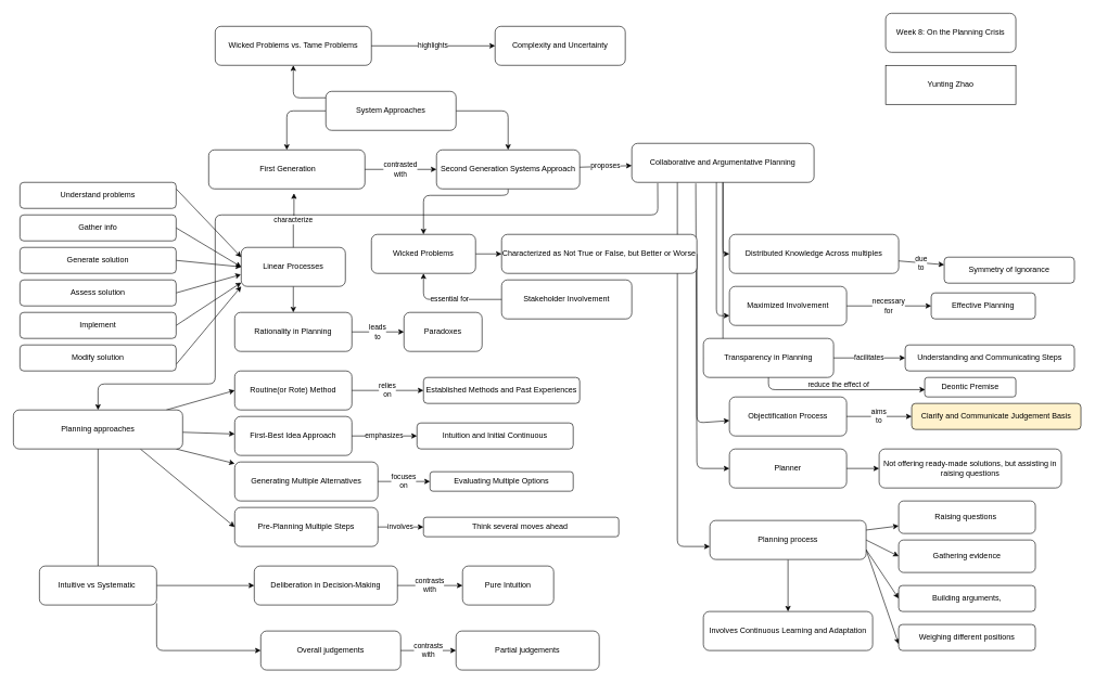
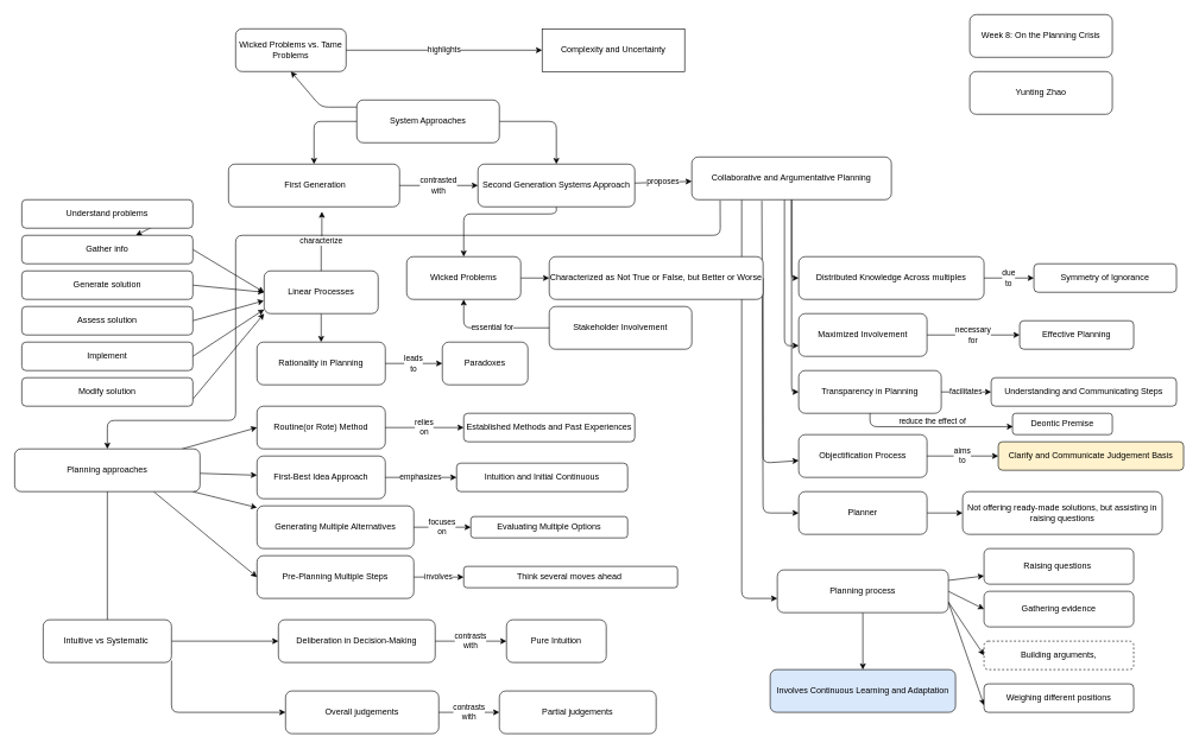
  <mxCell id="0" />
  <mxCell id="1" parent="0" />
  <mxCell id="2" value="Routine(or Rote) Method" style="rounded=1;whiteSpace=wrap;html=1;" vertex="1" parent="1"><mxGeometry x="360" y="570" width="180" height="60" as="geometry" /></mxCell>
  <mxCell id="3" value="Established Methods and Past Experiences" style="rounded=1;whiteSpace=wrap;html=1;" vertex="1" parent="1"><mxGeometry x="650" y="580" width="240" height="40" as="geometry" /></mxCell>
  <mxCell id="4" value="First-Best Idea Approach" style="rounded=1;whiteSpace=wrap;html=1;" vertex="1" parent="1"><mxGeometry x="360" y="640" width="180" height="60" as="geometry" /></mxCell>
  <mxCell id="5" value="Intuition and Initial Continuous" style="rounded=1;whiteSpace=wrap;html=1;" vertex="1" parent="1"><mxGeometry x="640" y="650" width="240" height="40" as="geometry" /></mxCell>
  <mxCell id="6" value="Generating Multiple Alternatives" style="rounded=1;whiteSpace=wrap;html=1;" vertex="1" parent="1"><mxGeometry x="360" y="710" width="220" height="60" as="geometry" /></mxCell>
  <mxCell id="7" value="Evaluating Multiple Options" style="rounded=1;whiteSpace=wrap;html=1;" vertex="1" parent="1"><mxGeometry x="660" y="725" width="220" height="30" as="geometry" /></mxCell>
  <mxCell id="8" value="relies on" style="rounded=1;whiteSpace=wrap;html=1;;" edge="1" parent="1" source="2" target="3"><mxGeometry relative="1" as="geometry" /></mxCell>
  <mxCell id="9" value="emphasizes" style="rounded=1;whiteSpace=wrap;html=1;;" edge="1" parent="1" source="4" target="5"><mxGeometry relative="1" as="geometry" /></mxCell>
  <mxCell id="10" value="focuses on" style="rounded=1;whiteSpace=wrap;html=1;;" edge="1" parent="1" source="6" target="7"><mxGeometry relative="1" as="geometry" /></mxCell>
  <mxCell id="11" value="Pre-Planning Multiple Steps" style="rounded=1;whiteSpace=wrap;html=1;" vertex="1" parent="1"><mxGeometry x="360" y="780" width="220" height="60" as="geometry" /></mxCell>
  <mxCell id="12" value="Think several moves ahead&amp;nbsp;" style="rounded=1;whiteSpace=wrap;html=1;" vertex="1" parent="1"><mxGeometry x="650" y="795" width="300" height="30" as="geometry" /></mxCell>
  <mxCell id="13" style="edgeStyle=none;html=1;entryX=0.5;entryY=0;entryDx=0;entryDy=0;exitX=0.5;exitY=1;exitDx=0;exitDy=0;" edge="1" parent="1" source="14" target="24"><mxGeometry relative="1" as="geometry"><mxPoint x="770" y="300" as="sourcePoint" /><Array as="points"><mxPoint x="780" y="300" /><mxPoint x="650" y="300" /></Array></mxGeometry></mxCell>
  <mxCell id="14" value="Second Generation Systems Approach" style="rounded=1;whiteSpace=wrap;html=1;" vertex="1" parent="1"><mxGeometry x="670" y="230" width="220" height="60" as="geometry" /></mxCell>
  <mxCell id="15" style="edgeStyle=none;html=1;entryX=0;entryY=0.75;entryDx=0;entryDy=0;" edge="1" parent="1" target="97"><mxGeometry relative="1" as="geometry"><mxPoint x="1100" y="270" as="sourcePoint" /><Array as="points"><mxPoint x="1100" y="485" /></Array></mxGeometry></mxCell>
  <mxCell id="16" style="edgeStyle=none;html=1;exitX=0.351;exitY=1.026;exitDx=0;exitDy=0;entryX=0;entryY=0.5;entryDx=0;entryDy=0;exitPerimeter=0;" edge="1" parent="1" source="20" target="81"><mxGeometry relative="1" as="geometry"><Array as="points"><mxPoint x="1070" y="720" /></Array></mxGeometry></mxCell>
  <mxCell id="17" style="edgeStyle=none;html=1;exitX=0.25;exitY=1;exitDx=0;exitDy=0;entryX=0;entryY=0.667;entryDx=0;entryDy=0;entryPerimeter=0;" edge="1" parent="1" source="20" target="77"><mxGeometry relative="1" as="geometry"><Array as="points"><mxPoint x="1040" y="840" /></Array></mxGeometry></mxCell>
  <mxCell id="18" style="edgeStyle=none;html=1;exitX=0.142;exitY=1.02;exitDx=0;exitDy=0;exitPerimeter=0;entryX=0.5;entryY=0;entryDx=0;entryDy=0;" edge="1" parent="1" source="20" target="42"><mxGeometry relative="1" as="geometry"><mxPoint x="220" y="650" as="targetPoint" /><Array as="points"><mxPoint x="1010" y="330" /><mxPoint x="330" y="330" /><mxPoint x="330" y="590" /><mxPoint x="150" y="590" /></Array></mxGeometry></mxCell>
  <mxCell id="19" style="edgeStyle=none;html=1;exitX=0.5;exitY=1;exitDx=0;exitDy=0;entryX=0;entryY=0.5;entryDx=0;entryDy=0;" edge="1" parent="1" source="20" target="30"><mxGeometry relative="1" as="geometry"><Array as="points"><mxPoint x="1110" y="550" /></Array></mxGeometry></mxCell>
  <mxCell id="20" value="Collaborative and Argumentative Planning" style="rounded=1;whiteSpace=wrap;html=1;" vertex="1" parent="1"><mxGeometry x="970" y="220" width="280" height="60" as="geometry" /></mxCell>
  <mxCell id="21" value="involves" style="rounded=1;whiteSpace=wrap;html=1;;" edge="1" parent="1" source="11" target="12"><mxGeometry relative="1" as="geometry" /></mxCell>
  <mxCell id="22" value="proposes" style="rounded=1;whiteSpace=wrap;html=1;;" edge="1" parent="1" source="14" target="20"><mxGeometry relative="1" as="geometry" /></mxCell>
  <mxCell id="23" style="edgeStyle=none;html=1;exitX=1;exitY=0.5;exitDx=0;exitDy=0;entryX=0;entryY=0.5;entryDx=0;entryDy=0;" edge="1" parent="1" source="24" target="71"><mxGeometry relative="1" as="geometry" /></mxCell>
  <mxCell id="24" value="Wicked Problems" style="rounded=1;whiteSpace=wrap;html=1;" vertex="1" parent="1"><mxGeometry x="570" y="360" width="160" height="60" as="geometry" /></mxCell>
  <mxCell id="25" value="Distributed Knowledge Across multiples" style="rounded=1;whiteSpace=wrap;html=1;" vertex="1" parent="1"><mxGeometry x="1120" y="360" width="260" height="60" as="geometry" /></mxCell>
- <mxCell id="26" value="Symmetry of Ignorance" style="rounded=1;whiteSpace=wrap;html=1;" vertex="1" parent="1"><mxGeometry x="1450" y="395" width="200" height="40" as="geometry" /></mxCell>
+ <mxCell id="26" value="Symmetry of Ignorance" style="rounded=1;whiteSpace=wrap;html=1;" vertex="1" parent="1"><mxGeometry x="1450" y="370" width="200" height="40" as="geometry" /></mxCell>
  <mxCell id="27" value="" style="edgeStyle=orthogonalEdgeStyle;rounded=1;html=1;exitX=0.5;exitY=1;exitDx=0;exitDy=0;entryX=0;entryY=0.5;entryDx=0;entryDy=0;" edge="1" parent="1" source="20" target="25"><mxGeometry relative="1" as="geometry"><Array as="points"><mxPoint x="1110" y="390" /></Array><mxPoint as="offset" /></mxGeometry></mxCell>
  <mxCell id="28" value="due to" style="rounded=1;whiteSpace=wrap;html=1;;" edge="1" parent="1" source="25" target="26"><mxGeometry relative="1" as="geometry"><mxPoint x="1910" y="390" as="sourcePoint" /><mxPoint x="1710" y="390" as="targetPoint" /><Array as="points" /><mxPoint as="offset" /></mxGeometry></mxCell>
  <mxCell id="29" value="Effective Planning" style="rounded=1;whiteSpace=wrap;html=1;" vertex="1" parent="1"><mxGeometry x="1430" y="450" width="160" height="40" as="geometry" /></mxCell>
- <mxCell id="30" value="Transparency in Planning" style="rounded=1;whiteSpace=wrap;html=1;" vertex="1" parent="1"><mxGeometry x="1080" y="520" width="200" height="60" as="geometry" /></mxCell>
+ <mxCell id="30" value="Transparency in Planning" style="rounded=1;whiteSpace=wrap;html=1;" vertex="1" parent="1"><mxGeometry x="1120" y="520" width="200" height="60" as="geometry" /></mxCell>
  <mxCell id="31" value="Understanding and Communicating Steps" style="rounded=1;whiteSpace=wrap;html=1;" vertex="1" parent="1"><mxGeometry x="1390" y="530" width="260" height="40" as="geometry" /></mxCell>
  <mxCell id="32" value="necessary for" style="rounded=1;whiteSpace=wrap;html=1;;" edge="1" parent="1" source="97" target="29"><mxGeometry relative="1" as="geometry" /></mxCell>
  <mxCell id="33" value="facilitates" style="rounded=1;whiteSpace=wrap;html=1;;" edge="1" parent="1" source="30" target="31"><mxGeometry relative="1" as="geometry" /></mxCell>
  <mxCell id="34" value="Deontic Premise" style="rounded=1;whiteSpace=wrap;html=1;" vertex="1" parent="1"><mxGeometry x="1420" y="580" width="140" height="30" as="geometry" /></mxCell>
  <mxCell id="35" value="Objectification Process" style="rounded=1;whiteSpace=wrap;html=1;" vertex="1" parent="1"><mxGeometry x="1120" y="610" width="180" height="60" as="geometry" /></mxCell>
  <mxCell id="36" value="Clarify and Communicate Judgement Basis" style="rounded=1;whiteSpace=wrap;html=1;fillColor=#fff2cc;" vertex="1" parent="1"><mxGeometry x="1400" y="620" width="260" height="40" as="geometry" /></mxCell>
  <mxCell id="37" value="aims to" style="rounded=1;whiteSpace=wrap;html=1;;" edge="1" parent="1" source="35" target="36"><mxGeometry relative="1" as="geometry" /></mxCell>
  <mxCell id="38" style="edgeStyle=none;html=1;entryX=0;entryY=0.5;entryDx=0;entryDy=0;" edge="1" parent="1" source="42" target="2"><mxGeometry relative="1" as="geometry" /></mxCell>
  <mxCell id="39" style="rounded=1;whiteSpace=wrap;html=1;;" edge="1" parent="1" source="42" target="4"><mxGeometry relative="1" as="geometry" /></mxCell>
  <mxCell id="40" style="rounded=1;whiteSpace=wrap;html=1;;" edge="1" parent="1" source="42" target="6"><mxGeometry relative="1" as="geometry" /></mxCell>
  <mxCell id="41" style="edgeStyle=none;html=1;exitX=0.75;exitY=1;exitDx=0;exitDy=0;entryX=0;entryY=0.5;entryDx=0;entryDy=0;" edge="1" parent="1" source="42" target="11"><mxGeometry relative="1" as="geometry" /></mxCell>
  <mxCell id="42" value="Planning approaches" style="rounded=1;whiteSpace=wrap;html=1;" vertex="1" parent="1"><mxGeometry x="20" y="630" width="260" height="60" as="geometry" /></mxCell>
  <mxCell id="43" value="Deliberation in Decision-Making" style="rounded=1;whiteSpace=wrap;html=1;" vertex="1" parent="1"><mxGeometry x="390" y="870" width="220" height="60" as="geometry" /></mxCell>
  <mxCell id="44" value="Pure Intuition" style="rounded=1;whiteSpace=wrap;html=1;" vertex="1" parent="1"><mxGeometry x="710" y="870" width="140" height="60" as="geometry" /></mxCell>
  <mxCell id="45" value="Overall judgements" style="rounded=1;whiteSpace=wrap;html=1;" vertex="1" parent="1"><mxGeometry x="400" y="970" width="215" height="60" as="geometry" /></mxCell>
  <mxCell id="46" value="Partial judgements" style="rounded=1;whiteSpace=wrap;html=1;" vertex="1" parent="1"><mxGeometry x="700" y="970" width="220" height="60" as="geometry" /></mxCell>
  <mxCell id="47" value="contrasts with" style="rounded=1;whiteSpace=wrap;html=1;;" edge="1" parent="1" source="43" target="44"><mxGeometry relative="1" as="geometry" /></mxCell>
  <mxCell id="48" value="contrasts with" style="rounded=1;whiteSpace=wrap;html=1;;" edge="1" parent="1" source="45" target="46"><mxGeometry relative="1" as="geometry" /></mxCell>
  <mxCell id="49" value="reduce the effect of&amp;nbsp;" style="edgeStyle=orthogonalEdgeStyle;rounded=1;html=1;exitX=0.5;exitY=1;exitDx=0;exitDy=0;entryX=0.005;entryY=0.625;entryDx=0;entryDy=0;entryPerimeter=0;" edge="1" parent="1" source="30" target="34"><mxGeometry x="-0.015" y="8" relative="1" as="geometry"><mxPoint x="1300" y="600" as="sourcePoint" /><mxPoint x="1400" y="600" as="targetPoint" /><mxPoint as="offset" /></mxGeometry></mxCell>
  <mxCell id="50" style="rounded=1;whiteSpace=wrap;html=1;;entryX=0;entryY=0.5;entryDx=0;entryDy=0;" edge="1" parent="1" target="43"><mxGeometry relative="1" as="geometry"><mxPoint x="240" y="900" as="sourcePoint" /></mxGeometry></mxCell>
  <mxCell id="51" style="rounded=1;whiteSpace=wrap;html=1;;" edge="1" parent="1" target="45"><mxGeometry relative="1" as="geometry"><mxPoint x="240" y="927.273" as="sourcePoint" /><Array as="points"><mxPoint x="240" y="1000" /></Array></mxGeometry></mxCell>
  <mxCell id="52" value="&amp;nbsp; First Generation&amp;nbsp;" style="rounded=1;whiteSpace=wrap;html=1;" vertex="1" parent="1"><mxGeometry x="320" y="230" width="240" height="60" as="geometry" /></mxCell>
  <mxCell id="53" value="contrasted with" style="rounded=1;whiteSpace=wrap;html=1;;" edge="1" parent="1" source="52" target="14"><mxGeometry relative="1" as="geometry"><mxPoint x="720" y="360" as="targetPoint" /><Array as="points" /></mxGeometry></mxCell>
- <mxCell id="54" value="Wicked Problems vs. Tame Problems" style="rounded=1;whiteSpace=wrap;html=1;" vertex="1" parent="1"><mxGeometry x="330" y="40" width="240" height="60" as="geometry" /></mxCell>
- <mxCell id="55" value="Complexity and Uncertainty" style="rounded=1;whiteSpace=wrap;html=1;" vertex="1" parent="1"><mxGeometry x="760" y="40" width="200" height="60" as="geometry" /></mxCell>
+ <mxCell id="54" value="Wicked Problems vs. Tame Problems" style="rounded=1;whiteSpace=wrap;html=1;" vertex="1" parent="1"><mxGeometry x="330" y="40" width="155" height="60" as="geometry" /></mxCell>
+ <mxCell id="55" value="Complexity and Uncertainty" style="whiteSpace=wrap;html=1;rounded=0;" vertex="1" parent="1"><mxGeometry x="760" y="40" width="200" height="60" as="geometry" /></mxCell>
  <mxCell id="56" value="highlights" style="rounded=1;whiteSpace=wrap;html=1;;" edge="1" parent="1" source="54" target="55"><mxGeometry relative="1" as="geometry"><mxPoint as="offset" /></mxGeometry></mxCell>
  <mxCell id="57" value="Rationality in Planning" style="rounded=1;whiteSpace=wrap;html=1;" vertex="1" parent="1"><mxGeometry x="360" y="480" width="180" height="60" as="geometry" /></mxCell>
  <mxCell id="58" value="Paradoxes" style="rounded=1;whiteSpace=wrap;html=1;" vertex="1" parent="1"><mxGeometry x="620" y="480" width="120" height="60" as="geometry" /></mxCell>
  <mxCell id="59" style="edgeStyle=none;html=1;exitX=0.5;exitY=1;exitDx=0;exitDy=0;entryX=0.5;entryY=0;entryDx=0;entryDy=0;" edge="1" parent="1" source="60" target="57"><mxGeometry relative="1" as="geometry" /></mxCell>
  <mxCell id="60" value="Linear Processes" style="rounded=1;whiteSpace=wrap;html=1;" vertex="1" parent="1"><mxGeometry x="370" y="380" width="160" height="60" as="geometry" /></mxCell>
  <mxCell id="61" style="edgeStyle=none;html=1;entryX=0.5;entryY=0;entryDx=0;entryDy=0;" edge="1" parent="1" source="64" target="52"><mxGeometry relative="1" as="geometry"><Array as="points"><mxPoint x="440" y="170" /></Array></mxGeometry></mxCell>
  <mxCell id="62" style="edgeStyle=none;html=1;exitX=1;exitY=0.5;exitDx=0;exitDy=0;entryX=0.5;entryY=0;entryDx=0;entryDy=0;" edge="1" parent="1" source="64" target="14"><mxGeometry relative="1" as="geometry"><Array as="points"><mxPoint x="780" y="170" /></Array></mxGeometry></mxCell>
  <mxCell id="63" style="edgeStyle=none;html=1;exitX=0.004;exitY=0.165;exitDx=0;exitDy=0;entryX=0.5;entryY=1;entryDx=0;entryDy=0;exitPerimeter=0;" edge="1" parent="1" source="64" target="54"><mxGeometry relative="1" as="geometry"><Array as="points"><mxPoint x="450" y="150" /></Array></mxGeometry></mxCell>
  <mxCell id="64" value="System Approaches" style="rounded=1;whiteSpace=wrap;html=1;" vertex="1" parent="1"><mxGeometry x="500" y="140" width="200" height="60" as="geometry" /></mxCell>
  <mxCell id="65" value="leads to" style="rounded=1;whiteSpace=wrap;html=1;;" edge="1" parent="1" source="57" target="58"><mxGeometry relative="1" as="geometry" /></mxCell>
  <mxCell id="66" value="characterize" style="edgeStyle=orthogonalEdgeStyle;rounded=1;html=1;exitX=0.5;exitY=0;exitDx=0;exitDy=0;entryX=0.546;entryY=1.113;entryDx=0;entryDy=0;entryPerimeter=0;" edge="1" parent="1" source="60" target="52"><mxGeometry relative="1" as="geometry" /></mxCell>
  <mxCell id="67" value="Stakeholder Involvement" style="rounded=1;whiteSpace=wrap;html=1;" vertex="1" parent="1"><mxGeometry x="770" y="430" width="200" height="60" as="geometry" /></mxCell>
  <mxCell id="68" value="essential for" style="edgeStyle=orthogonalEdgeStyle;rounded=1;html=1;exitX=0;exitY=0.5;exitDx=0;exitDy=0;entryX=0.5;entryY=1;entryDx=0;entryDy=0;" edge="1" parent="1" source="67" target="24"><mxGeometry relative="1" as="geometry" /></mxCell>
- <mxCell id="69" value="Involves Continuous Learning and Adaptation" style="rounded=1;whiteSpace=wrap;html=1;" vertex="1" parent="1"><mxGeometry x="1080" y="940" width="260" height="60" as="geometry" /></mxCell>
+ <mxCell id="69" value="Involves Continuous Learning and Adaptation" style="rounded=1;whiteSpace=wrap;html=1;fillColor=#dae8fc;" vertex="1" parent="1"><mxGeometry x="1080" y="940" width="260" height="60" as="geometry" /></mxCell>
  <mxCell id="70" style="edgeStyle=none;html=1;exitX=1;exitY=0.5;exitDx=0;exitDy=0;" edge="1" parent="1" source="71" target="35"><mxGeometry relative="1" as="geometry"><Array as="points"><mxPoint x="1070" y="650" /></Array></mxGeometry></mxCell>
  <mxCell id="71" value="Characterized as Not True or False, but Better or Worse" style="rounded=1;whiteSpace=wrap;html=1;" vertex="1" parent="1"><mxGeometry x="770" y="360" width="300" height="60" as="geometry" /></mxCell>
  <mxCell id="72" style="edgeStyle=none;html=1;" edge="1" parent="1" source="77" target="79"><mxGeometry relative="1" as="geometry" /></mxCell>
  <mxCell id="73" style="edgeStyle=none;html=1;exitX=1;exitY=0.5;exitDx=0;exitDy=0;entryX=0;entryY=0.5;entryDx=0;entryDy=0;" edge="1" parent="1" source="77" target="82"><mxGeometry relative="1" as="geometry" /></mxCell>
  <mxCell id="74" style="edgeStyle=none;html=1;exitX=1;exitY=0.75;exitDx=0;exitDy=0;entryX=0;entryY=0.5;entryDx=0;entryDy=0;" edge="1" parent="1" source="77" target="83"><mxGeometry relative="1" as="geometry" /></mxCell>
  <mxCell id="75" style="edgeStyle=none;html=1;exitX=1;exitY=0.75;exitDx=0;exitDy=0;entryX=0;entryY=0.75;entryDx=0;entryDy=0;" edge="1" parent="1" source="77" target="84"><mxGeometry relative="1" as="geometry" /></mxCell>
  <mxCell id="76" style="edgeStyle=none;html=1;exitX=0.5;exitY=1;exitDx=0;exitDy=0;entryX=0.5;entryY=0;entryDx=0;entryDy=0;" edge="1" parent="1" source="77" target="69"><mxGeometry relative="1" as="geometry" /></mxCell>
  <mxCell id="77" value="Planning process" style="rounded=1;whiteSpace=wrap;html=1;" vertex="1" parent="1"><mxGeometry x="1090" y="800" width="240" height="60" as="geometry" /></mxCell>
  <mxCell id="78" value="Not offering ready-made solutions, but assisting in raising questions" style="rounded=1;whiteSpace=wrap;html=1;" vertex="1" parent="1"><mxGeometry x="1350" y="690" width="280" height="60" as="geometry" /></mxCell>
  <mxCell id="79" value="&amp;nbsp;Raising questions&amp;nbsp;&amp;nbsp;" style="rounded=1;whiteSpace=wrap;html=1;" vertex="1" parent="1"><mxGeometry x="1380" y="770" width="210" height="50" as="geometry" /></mxCell>
  <mxCell id="80" style="edgeStyle=none;html=1;exitX=1;exitY=0.5;exitDx=0;exitDy=0;entryX=0;entryY=0.5;entryDx=0;entryDy=0;" edge="1" parent="1" source="81" target="78"><mxGeometry relative="1" as="geometry" /></mxCell>
  <mxCell id="81" value="Planner" style="rounded=1;whiteSpace=wrap;html=1;" vertex="1" parent="1"><mxGeometry x="1120" y="690" width="180" height="60" as="geometry" /></mxCell>
  <mxCell id="82" value="Gathering evidence" style="rounded=1;whiteSpace=wrap;html=1;" vertex="1" parent="1"><mxGeometry x="1380" y="830" width="210" height="50" as="geometry" /></mxCell>
- <mxCell id="83" value="Building arguments," style="rounded=1;whiteSpace=wrap;html=1;" vertex="1" parent="1"><mxGeometry x="1380" y="900" width="210" height="40" as="geometry" /></mxCell>
+ <mxCell id="83" value="Building arguments," style="rounded=1;whiteSpace=wrap;html=1;dashed=1;" vertex="1" parent="1"><mxGeometry x="1380" y="900" width="210" height="40" as="geometry" /></mxCell>
  <mxCell id="84" value="Weighing different positions" style="rounded=1;whiteSpace=wrap;html=1;" vertex="1" parent="1"><mxGeometry x="1380" y="960" width="210" height="40" as="geometry" /></mxCell>
- <mxCell id="85" style="edgeStyle=none;html=1;exitX=1;exitY=0.25;exitDx=0;exitDy=0;entryX=0;entryY=0.25;entryDx=0;entryDy=0;" edge="1" parent="1" source="86" target="60"><mxGeometry relative="1" as="geometry" /></mxCell>
+ <mxCell id="85" style="edgeStyle=none;html=1;exitX=1;exitY=0.25;exitDx=0;exitDy=0;" edge="1" parent="1" source="86" target="88"><mxGeometry relative="1" as="geometry" /></mxCell>
  <mxCell id="86" value="Understand problems" style="rounded=1;whiteSpace=wrap;html=1;" vertex="1" parent="1"><mxGeometry x="30" y="280" width="240" height="40" as="geometry" /></mxCell>
  <mxCell id="87" style="edgeStyle=none;html=1;exitX=1;exitY=0.5;exitDx=0;exitDy=0;entryX=0;entryY=0.5;entryDx=0;entryDy=0;" edge="1" parent="1" source="88" target="60"><mxGeometry relative="1" as="geometry" /></mxCell>
  <mxCell id="88" value="Gather info" style="rounded=1;whiteSpace=wrap;html=1;" vertex="1" parent="1"><mxGeometry x="30" y="330" width="240" height="40" as="geometry" /></mxCell>
  <mxCell id="89" style="edgeStyle=none;html=1;exitX=1;exitY=0.5;exitDx=0;exitDy=0;" edge="1" parent="1" source="90"><mxGeometry relative="1" as="geometry"><mxPoint x="370" y="410" as="targetPoint" /></mxGeometry></mxCell>
  <mxCell id="90" value="Generate solution" style="rounded=1;whiteSpace=wrap;html=1;" vertex="1" parent="1"><mxGeometry x="30" y="380" width="240" height="40" as="geometry" /></mxCell>
  <mxCell id="91" style="edgeStyle=none;html=1;exitX=1;exitY=0.5;exitDx=0;exitDy=0;entryX=-0.003;entryY=0.697;entryDx=0;entryDy=0;entryPerimeter=0;" edge="1" parent="1" source="92" target="60"><mxGeometry relative="1" as="geometry" /></mxCell>
  <mxCell id="92" value="Assess solution" style="rounded=1;whiteSpace=wrap;html=1;" vertex="1" parent="1"><mxGeometry x="30" y="430" width="240" height="40" as="geometry" /></mxCell>
  <mxCell id="93" style="edgeStyle=none;html=1;exitX=1;exitY=0.5;exitDx=0;exitDy=0;entryX=0;entryY=0.903;entryDx=0;entryDy=0;entryPerimeter=0;" edge="1" parent="1" source="94" target="60"><mxGeometry relative="1" as="geometry" /></mxCell>
  <mxCell id="94" value="Implement" style="rounded=1;whiteSpace=wrap;html=1;" vertex="1" parent="1"><mxGeometry x="30" y="480" width="240" height="40" as="geometry" /></mxCell>
  <mxCell id="95" style="edgeStyle=none;html=1;exitX=1;exitY=0.75;exitDx=0;exitDy=0;entryX=0;entryY=1;entryDx=0;entryDy=0;" edge="1" parent="1" source="96" target="60"><mxGeometry relative="1" as="geometry" /></mxCell>
  <mxCell id="96" value="Modify solution" style="rounded=1;whiteSpace=wrap;html=1;" vertex="1" parent="1"><mxGeometry x="30" y="530" width="240" height="40" as="geometry" /></mxCell>
  <mxCell id="97" value="Maximized Involvement" style="rounded=1;whiteSpace=wrap;html=1;" vertex="1" parent="1"><mxGeometry x="1120" y="440" width="180" height="60" as="geometry" /></mxCell>
  <mxCell id="98" value="" style="rounded=1;whiteSpace=wrap;html=1;;endArrow=none;" edge="1" parent="1" source="42" target="99"><mxGeometry relative="1" as="geometry"><mxPoint x="235.714" y="790" as="sourcePoint" /><mxPoint x="464.286" y="870" as="targetPoint" /></mxGeometry></mxCell>
  <mxCell id="99" value="Intuitive vs Systematic&amp;nbsp;" style="rounded=1;whiteSpace=wrap;html=1;" vertex="1" parent="1"><mxGeometry x="60" y="870" width="180" height="60" as="geometry" /></mxCell>
  <mxCell id="100" value="Week 8: On the Planning Crisis" style="rounded=1;whiteSpace=wrap;html=1;" vertex="1" parent="1"><mxGeometry x="1360" y="20" width="200" height="60" as="geometry" /></mxCell>
- <mxCell id="101" value="Yunting Zhao" style="whiteSpace=wrap;html=1;rounded=0;" vertex="1" parent="1"><mxGeometry x="1360" y="100" width="200" height="60" as="geometry" /></mxCell>
+ <mxCell id="101" value="Yunting Zhao" style="rounded=1;whiteSpace=wrap;html=1;" vertex="1" parent="1"><mxGeometry x="1360" y="100" width="200" height="60" as="geometry" /></mxCell>
